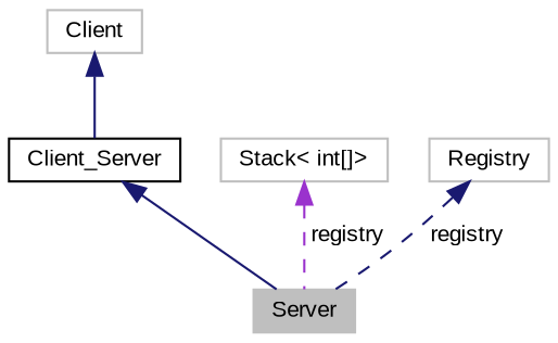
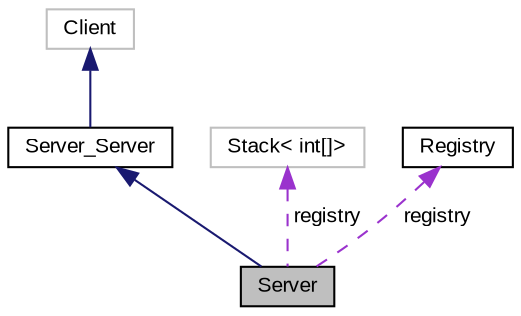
  digraph {
    fontname="Liberation Sans"
    node [color=grey75 fillcolor=white fontname="Liberation Sans" fontsize=10 shape=record style=filled]
    edge [color=midnightblue dir=back fontname="Liberation Sans" fontsize=10 labelfontname=Helvetica labelfontsize=10 style=solid]
-   n1 [fillcolor=grey75 fontcolor=black height=0.2 label=Server width=0.4]
-   n2 [color=black height=0.2 label=Client_Server width=0.4]
+   n1 [color=black fillcolor=grey75 fontcolor=black height=0.2 label=Server width=0.4]
+   n2 [color=black height=0.2 label=Server_Server width=0.4]
    n3 [height=0.2 label=Client width=0.4]
    n4 [height=0.2 label="Stack\< int[]\>" width=0.4]
-   n5 [height=0.2 label=Registry width=0.4]
+   n5 [color=black height=0.2 label=Registry width=0.4]
    n2 -> n1
    n3 -> n2
    n4 -> n1 [color=darkorchid3 label=" registry" style=dashed]
-   n5 -> n1 [label=" registry" style=dashed]
+   n5 -> n1 [color=darkorchid3 label=" registry" style=dashed]
  }
